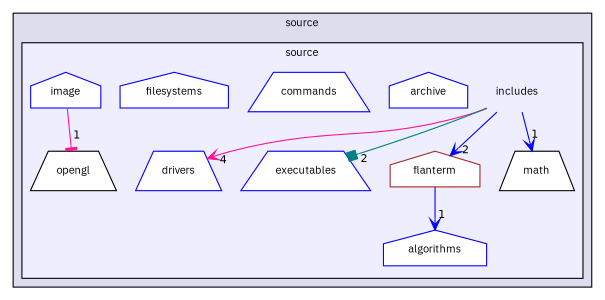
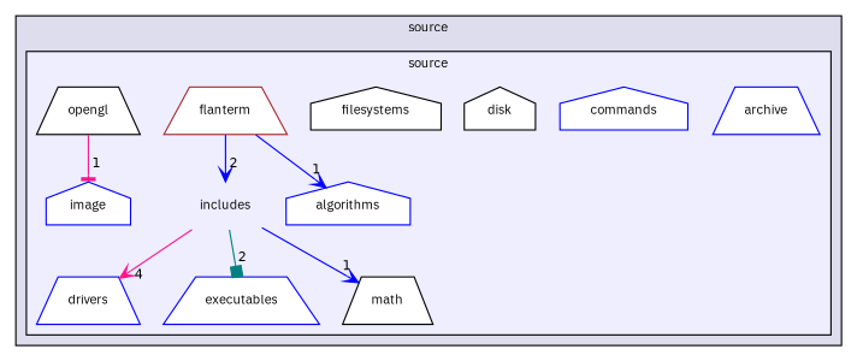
  digraph {
    compound=true
    fontname="IBM Plex Sans"
    node [color=blue fontname="IBM Plex Sans" fontsize=10 shape=house fillcolor=white style=filled]
    edge [arrowhead=vee color=blue fontname="IBM Plex Sans" headlabel=1 labeldistance=1.5 labelfontname=Helvetica labelfontsize=10]
    n1 [color=black label=includes shape=plaintext fillcolor="" style=""]
    n2 [label=algorithms]
-   n3 [label=archive]
-   n4 [label=commands shape=trapezium]
+   n3 [label=archive shape=trapezium]
+   n4 [label=commands]
+   n5 [color=black label=disk]
    n6 [label=drivers shape=trapezium]
    n7 [label=executables shape=trapezium]
-   n8 [label=filesystems]
-   n9 [color=brown label=flanterm]
+   n8 [color=black label=filesystems]
+   n9 [color=brown label=flanterm shape=trapezium]
    n10 [label=image]
    n11 [color=black label=math shape=trapezium]
    n12 [color=black label=opengl shape=trapezium]
    subgraph cluster_1 {
      bgcolor="#ddddee"
      fontsize=10
      label=source
      pencolor=black
      subgraph cluster_2 {
        bgcolor="#eeeeff"
        fontsize=10
        label=source
        pencolor=black
        n1
        n2
        n3
        n4
+       n5
        n6
        n7
        n8
        n9
        n10
        n11
        n12
      }
    }
    n1 -> n6 [color=deeppink headlabel=4]
    n1 -> n7 [arrowhead=box color=teal headlabel=2]
-   n1 -> n9 [headlabel=2]
+   n9 -> n1 [headlabel=2]
    n1 -> n11
    n9 -> n2
-   n10 -> n12 [arrowhead=tee color=deeppink]
+   n12 -> n10 [arrowhead=tee color=deeppink]
  }
